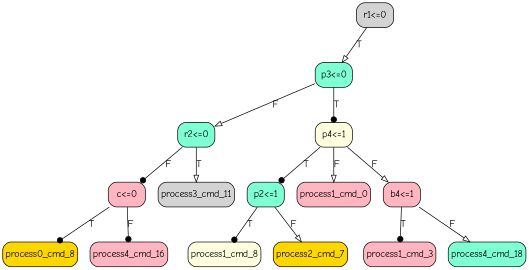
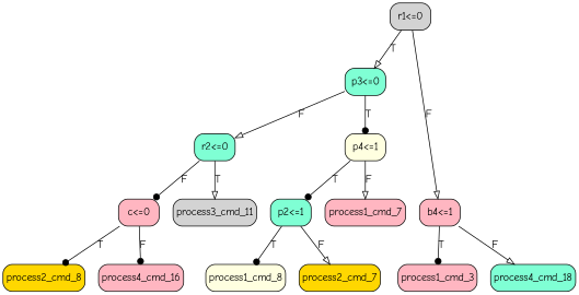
  digraph {
    fontname="Comic Neue"
    node [fillcolor=lightpink fontname="Comic Neue" margin="0.05,0.05" shape=box style="rounded,filled"]
    edge [arrowhead=dot fontname="Comic Neue"]
    n1 [fillcolor=lightyellow label=process1_cmd_8]
    n2 [fillcolor=gold label=process2_cmd_7]
    n3 [fillcolor=aquamarine label="p2<=1"]
-   n4 [label=process1_cmd_0]
+   n4 [label=process1_cmd_7]
    n5 [fillcolor=lightyellow label="p4<=1"]
    n6 [fillcolor=lightgrey label=process3_cmd_11]
-   n7 [fillcolor=gold label=process0_cmd_8]
+   n7 [fillcolor=gold label=process2_cmd_8]
    n8 [label=process4_cmd_16]
    n9 [label="c<=0"]
    n10 [fillcolor=aquamarine label="r2<=0"]
    n11 [fillcolor=aquamarine label="p3<=0"]
    n12 [label=process1_cmd_3]
    n13 [fillcolor=aquamarine label=process4_cmd_18]
    n14 [label="b4<=1"]
    n15 [fillcolor=lightgrey label="r1<=0"]
    n3 -> n1 [label=T]
    n3 -> n2 [arrowhead=onormal label=F]
    n5 -> n3 [label=T]
    n5 -> n4 [arrowhead=onormal label=F]
    n9 -> n7 [label=T]
    n9 -> n8 [label=F]
    n10 -> n6 [arrowhead=onormal label=T]
    n10 -> n9 [label=F]
    n11 -> n5 [label=T]
    n11 -> n10 [arrowhead=onormal label=F]
    n14 -> n12 [label=T]
    n14 -> n13 [arrowhead=onormal label=F]
    n15 -> n11 [arrowhead=onormal label=T]
-   n5 -> n14 [arrowhead=onormal label=F]
+   n15 -> n14 [arrowhead=onormal label=F]
  }
